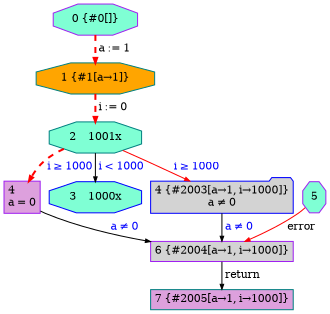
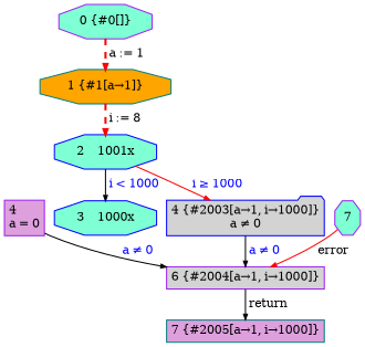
  digraph {
    nodesep=0.12
    ranksep=0.10
    node [color=purple fillcolor=aquamarine fontsize=10.5 margin="0.05,0.05" shape=octagon style=filled]
    edge [arrowsize=0.5 color="#FF0000" fontsize=10.5 fontcolor="#0000FF"]
    n1 [height=0.02 label="0 {#0[]}" width=0.02]
    n2 [color=teal fillcolor=orange height=0.02 label="1 {#1[a→1]}" width=0.02]
-   n3 [color=teal height=0.02 label="2    1001x" width=0.02]
+   n3 [color=blue height=0.02 label="2    1001x" width=0.02]
    n4 [color=teal fillcolor=plum height=0.02 label="7 {#2005[a→1, i→1000]}" shape=box width=0.02]
    n5 [fillcolor=plum height=0.02 label="4\la = 0" shape=box width=0.02]
    n6 [color=blue height=0.02 label="3    1000x" width=0.02]
    n7 [color=blue fillcolor=lightgrey height=0.02 label="4 {#2003[a→1, i→1000]}\la ≠ 0" shape=folder width=0.02]
-   n8 [height=0.02 label=5 width=0.02]
+   n8 [height=0.02 label=7 width=0.02]
    n9 [fillcolor=lightgrey height=0.02 label="6 {#2004[a→1, i→1000]}" shape=box width=0.02]
    n1 -> n2 [label=" a := 1" style="bold,dashed" fontcolor=""]
-   n2 -> n3 [label=" i := 0" style="bold,dashed" fontcolor=""]
-   n3 -> n5 [label=" i ≥ 1000" style="bold,dashed"]
+   n2 -> n3 [label=" i := 8" style="bold,dashed" fontcolor=""]
    n3 -> n6 [label=" i < 1000" color=""]
    n3 -> n7 [label=" i ≥ 1000"]
    n5 -> n9 [label=" a ≠ 0" color=""]
    n7 -> n9 [label=" a ≠ 0" color=""]
    n8 -> n9 [label=" error" fontcolor=""]
    n9 -> n4 [label=" return" color="" fontcolor=""]
  }
